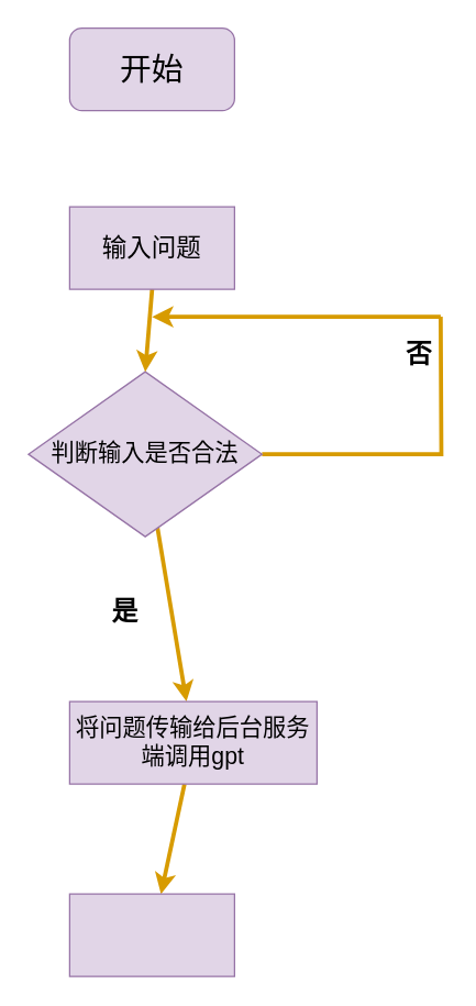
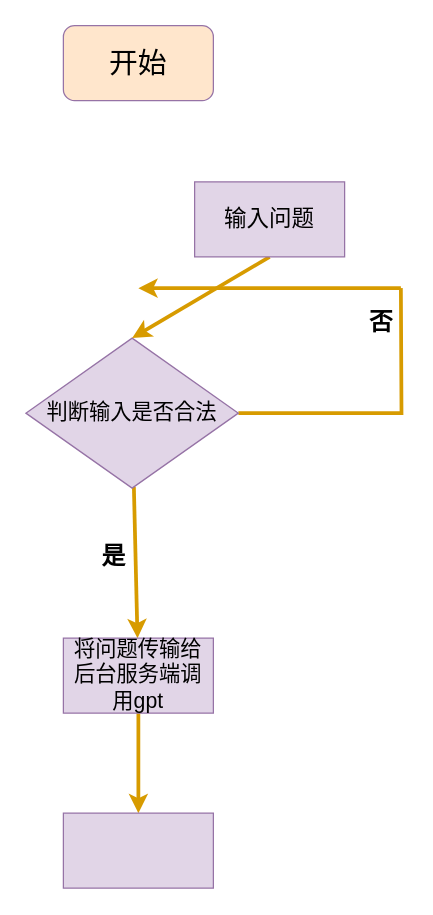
  <mxCell id="0" />
  <mxCell id="1" parent="0" />
  <mxCell id="2" value="" style="edgeStyle=none;shape=connector;rounded=0;orthogonalLoop=1;jettySize=auto;html=1;labelBackgroundColor=default;strokeColor=#d79b00;strokeWidth=3;fontFamily=Times New Roman;fontSize=12;fontColor=default;endArrow=classic;fillColor=#ffe6cc;" edge="1" parent="1" source="4" target="9"><mxGeometry relative="1" as="geometry" /></mxCell>
  <mxCell id="3" style="edgeStyle=orthogonalEdgeStyle;shape=connector;rounded=0;orthogonalLoop=1;jettySize=auto;html=1;exitX=1;exitY=0.5;exitDx=0;exitDy=0;labelBackgroundColor=default;strokeColor=#d79b00;strokeWidth=3;fontFamily=Times New Roman;fontSize=12;fontColor=default;endArrow=none;fillColor=#ffe6cc;endFill=0;" edge="1" parent="1" source="4"><mxGeometry relative="1" as="geometry"><mxPoint x="320" y="230" as="targetPoint" /></mxGeometry></mxCell>
  <mxCell id="4" value="判断输入是否合法" style="rhombus;whiteSpace=wrap;html=1;fillColor=#e1d5e7;strokeColor=#9673a6;fontSize=17;" vertex="1" parent="1"><mxGeometry x="20" y="270" width="170" height="120" as="geometry" /></mxCell>
- <mxCell id="5" value="开始" style="rounded=1;whiteSpace=wrap;html=1;fillColor=#e1d5e7;strokeColor=#9673a6;fontFamily=Times New Roman;fontSize=23;fontStyle=0" vertex="1" parent="1"><mxGeometry x="50" y="20" width="120" height="60" as="geometry" /></mxCell>
+ <mxCell id="5" value="开始" style="rounded=1;whiteSpace=wrap;html=1;fillColor=#ffe6cc;strokeColor=#9673a6;fontFamily=Times New Roman;fontSize=23;fontStyle=0;" vertex="1" parent="1"><mxGeometry x="50" y="20" width="120" height="60" as="geometry" /></mxCell>
  <mxCell id="6" style="edgeStyle=none;shape=connector;rounded=0;orthogonalLoop=1;jettySize=auto;html=1;exitX=0.5;exitY=1;exitDx=0;exitDy=0;entryX=0.5;entryY=0;entryDx=0;entryDy=0;labelBackgroundColor=default;strokeColor=#d79b00;strokeWidth=3;fontFamily=Times New Roman;fontSize=12;fontColor=default;endArrow=classic;fillColor=#ffe6cc;" edge="1" parent="1" source="7" target="4"><mxGeometry relative="1" as="geometry" /></mxCell>
- <mxCell id="7" value="输入问题" style="rounded=0;whiteSpace=wrap;html=1;strokeColor=#9673a6;fontFamily=Times New Roman;fontSize=18;fontColor=default;fillColor=#e1d5e7;" vertex="1" parent="1"><mxGeometry x="50" y="150" width="120" height="60" as="geometry" /></mxCell>
+ <mxCell id="7" value="输入问题" style="rounded=0;whiteSpace=wrap;html=1;strokeColor=#9673a6;fontFamily=Times New Roman;fontSize=18;fontColor=default;fillColor=#e1d5e7;" vertex="1" parent="1"><mxGeometry x="155" y="145" width="120" height="60" as="geometry" /></mxCell>
  <mxCell id="8" value="" style="edgeStyle=none;shape=connector;rounded=0;orthogonalLoop=1;jettySize=auto;html=1;labelBackgroundColor=default;strokeColor=#d79b00;strokeWidth=3;fontFamily=Times New Roman;fontSize=12;fontColor=default;endArrow=classic;fillColor=#ffe6cc;" edge="1" parent="1" source="9" target="11"><mxGeometry relative="1" as="geometry" /></mxCell>
- <mxCell id="9" value="将问题传输给后台服务端调用gpt" style="whiteSpace=wrap;html=1;fontSize=17;fillColor=#e1d5e7;strokeColor=#9673a6;" vertex="1" parent="1"><mxGeometry x="50" y="510" width="180" height="60" as="geometry" /></mxCell>
+ <mxCell id="9" value="将问题传输给后台服务端调用gpt" style="whiteSpace=wrap;html=1;fontSize=17;fillColor=#e1d5e7;strokeColor=#9673a6;" vertex="1" parent="1"><mxGeometry x="50" y="510" width="120" height="60" as="geometry" /></mxCell>
  <mxCell id="10" value="是" style="text;html=1;align=center;verticalAlign=middle;resizable=0;points=[];autosize=1;strokeColor=none;fillColor=none;fontSize=19;fontFamily=Times New Roman;fontColor=default;fontStyle=1" vertex="1" parent="1"><mxGeometry x="70" y="425" width="40" height="40" as="geometry" /></mxCell>
  <mxCell id="11" value="" style="whiteSpace=wrap;html=1;fontSize=17;fillColor=#e1d5e7;strokeColor=#9673a6;" vertex="1" parent="1"><mxGeometry x="50" y="650" width="120" height="60" as="geometry" /></mxCell>
  <mxCell id="12" value="" style="endArrow=classic;html=1;rounded=0;labelBackgroundColor=default;strokeColor=#d79b00;strokeWidth=3;fontFamily=Times New Roman;fontSize=12;fontColor=default;fillColor=#ffe6cc;shape=connector;" edge="1" parent="1"><mxGeometry width="50" height="50" relative="1" as="geometry"><mxPoint x="320" y="230" as="sourcePoint" /><mxPoint x="110" y="230" as="targetPoint" /></mxGeometry></mxCell>
  <mxCell id="13" value="否" style="text;html=1;align=center;verticalAlign=middle;resizable=0;points=[];autosize=1;strokeColor=none;fillColor=none;fontSize=19;fontFamily=Times New Roman;fontColor=default;strokeWidth=3;fontStyle=1" vertex="1" parent="1"><mxGeometry x="284" y="238" width="40" height="40" as="geometry" /></mxCell>
